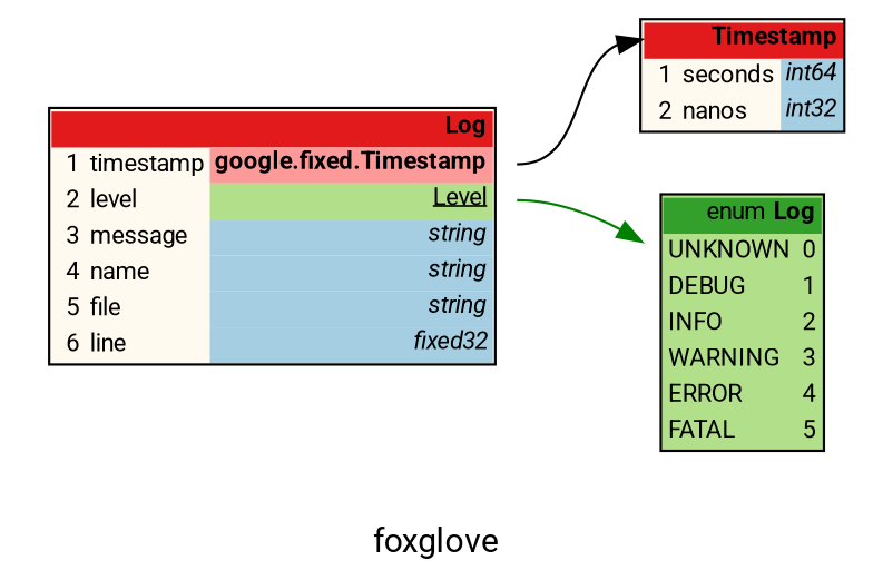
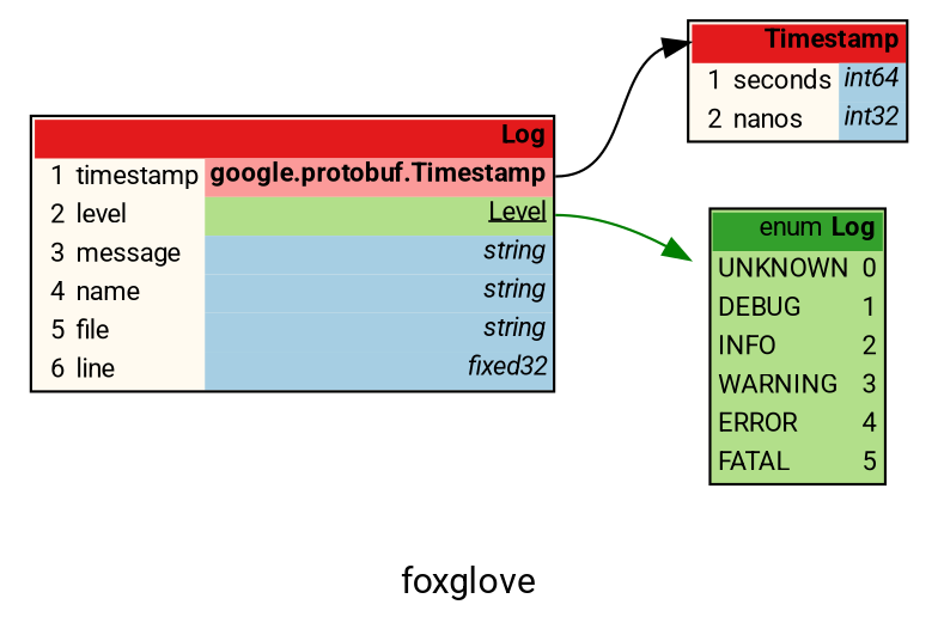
  digraph {
    fontname=Roboto
    label=foxglove
    rankdir=LR
    node [fontname=Roboto fontsize=10 shape=plaintext]
    edge [fontname=Roboto]
-   n1 [label=<<TABLE BORDER="1" CELLBORDER="0" CELLSPACING="0" BGCOLOR="#fffaf0"><TR><TD COLSPAN="4" PORT="header" BGCOLOR="#e31a1c" ALIGN="right"><b>Log</b></TD></TR><TR><TD ALIGN="right"></TD><TD ALIGN="right">1</TD><TD ALIGN="left">timestamp</TD><TD BGCOLOR="#fb9a99" PORT="potimestamp" ALIGN="right"><b>google.fixed.Timestamp</b></TD></TR><TR><TD ALIGN="right"></TD><TD ALIGN="right">2</TD><TD ALIGN="left">level</TD><TD BGCOLOR="#b2df8a" PORT="polevel" ALIGN="right"><u>Level</u></TD></TR><TR><TD ALIGN="right"></TD><TD ALIGN="right">3</TD><TD ALIGN="left">message</TD><TD BGCOLOR="#a6cee3" PORT="pomessage" ALIGN="right" TITLE="string"><i>string</i></TD></TR><TR><TD ALIGN="right"></TD><TD ALIGN="right">4</TD><TD ALIGN="left">name</TD><TD BGCOLOR="#a6cee3" PORT="poname" ALIGN="right" TITLE="string"><i>string</i></TD></TR><TR><TD ALIGN="right"></TD><TD ALIGN="right">5</TD><TD ALIGN="left">file</TD><TD BGCOLOR="#a6cee3" PORT="pofile" ALIGN="right" TITLE="string"><i>string</i></TD></TR><TR><TD ALIGN="right"></TD><TD ALIGN="right">6</TD><TD ALIGN="left">line</TD><TD BGCOLOR="#a6cee3" PORT="poline" ALIGN="right" TITLE="fixed32"><i>fixed32</i></TD></TR></TABLE>>]
+   n1 [label=<<TABLE BORDER="1" CELLBORDER="0" CELLSPACING="0" BGCOLOR="#fffaf0"><TR><TD COLSPAN="4" PORT="header" BGCOLOR="#e31a1c" ALIGN="right"><b>Log</b></TD></TR><TR><TD ALIGN="right"></TD><TD ALIGN="right">1</TD><TD ALIGN="left">timestamp</TD><TD BGCOLOR="#fb9a99" PORT="potimestamp" ALIGN="right"><b>google.protobuf.Timestamp</b></TD></TR><TR><TD ALIGN="right"></TD><TD ALIGN="right">2</TD><TD ALIGN="left">level</TD><TD BGCOLOR="#b2df8a" PORT="polevel" ALIGN="right"><u>Level</u></TD></TR><TR><TD ALIGN="right"></TD><TD ALIGN="right">3</TD><TD ALIGN="left">message</TD><TD BGCOLOR="#a6cee3" PORT="pomessage" ALIGN="right" TITLE="string"><i>string</i></TD></TR><TR><TD ALIGN="right"></TD><TD ALIGN="right">4</TD><TD ALIGN="left">name</TD><TD BGCOLOR="#a6cee3" PORT="poname" ALIGN="right" TITLE="string"><i>string</i></TD></TR><TR><TD ALIGN="right"></TD><TD ALIGN="right">5</TD><TD ALIGN="left">file</TD><TD BGCOLOR="#a6cee3" PORT="pofile" ALIGN="right" TITLE="string"><i>string</i></TD></TR><TR><TD ALIGN="right"></TD><TD ALIGN="right">6</TD><TD ALIGN="left">line</TD><TD BGCOLOR="#a6cee3" PORT="poline" ALIGN="right" TITLE="fixed32"><i>fixed32</i></TD></TR></TABLE>>]
    n2 [label=<<TABLE BORDER="1" CELLBORDER="0" CELLSPACING="0" BGCOLOR="#b2df8a"><TR><TD COLSPAN="2" PORT="header" BGCOLOR="#33a02c" ALIGN="right">enum <b>Log</b></TD></TR><TR><TD BGCOLOR="#b2df8a" ALIGN="left">UNKNOWN</TD><TD BGCOLOR="#b2df8a" ALIGN="left">0</TD></TR><TR><TD BGCOLOR="#b2df8a" ALIGN="left">DEBUG</TD><TD BGCOLOR="#b2df8a" ALIGN="left">1</TD></TR><TR><TD BGCOLOR="#b2df8a" ALIGN="left">INFO</TD><TD BGCOLOR="#b2df8a" ALIGN="left">2</TD></TR><TR><TD BGCOLOR="#b2df8a" ALIGN="left">WARNING</TD><TD BGCOLOR="#b2df8a" ALIGN="left">3</TD></TR><TR><TD BGCOLOR="#b2df8a" ALIGN="left">ERROR</TD><TD BGCOLOR="#b2df8a" ALIGN="left">4</TD></TR><TR><TD BGCOLOR="#b2df8a" ALIGN="left">FATAL</TD><TD BGCOLOR="#b2df8a" ALIGN="left">5</TD></TR></TABLE>>]
    n3 [label=<<TABLE BORDER="1" CELLBORDER="0" CELLSPACING="0" BGCOLOR="#fffaf0"><TR><TD COLSPAN="4" PORT="header" BGCOLOR="#e31a1c" ALIGN="right"><b>Timestamp</b></TD></TR><TR><TD ALIGN="right"></TD><TD ALIGN="right">1</TD><TD ALIGN="left">seconds</TD><TD BGCOLOR="#a6cee3" PORT="poseconds" ALIGN="right" TITLE="int64"><i>int64</i></TD></TR><TR><TD ALIGN="right"></TD><TD ALIGN="right">2</TD><TD ALIGN="left">nanos</TD><TD BGCOLOR="#a6cee3" PORT="ponanos" ALIGN="right" TITLE="int32"><i>int32</i></TD></TR></TABLE>>]
    n1 -> n2 [color="#008000" tailport="polevel:e"]
    n1 -> n3 [color="#000000" headport=header tailport="potimestamp:e"]
  }
